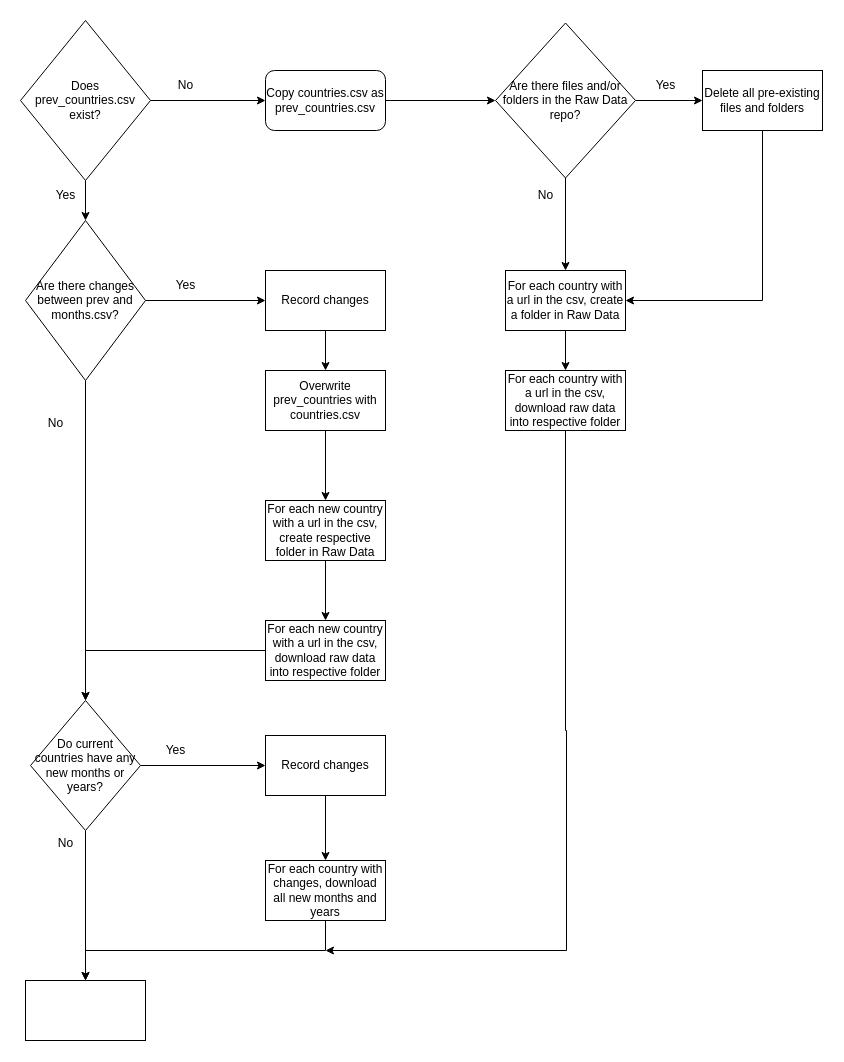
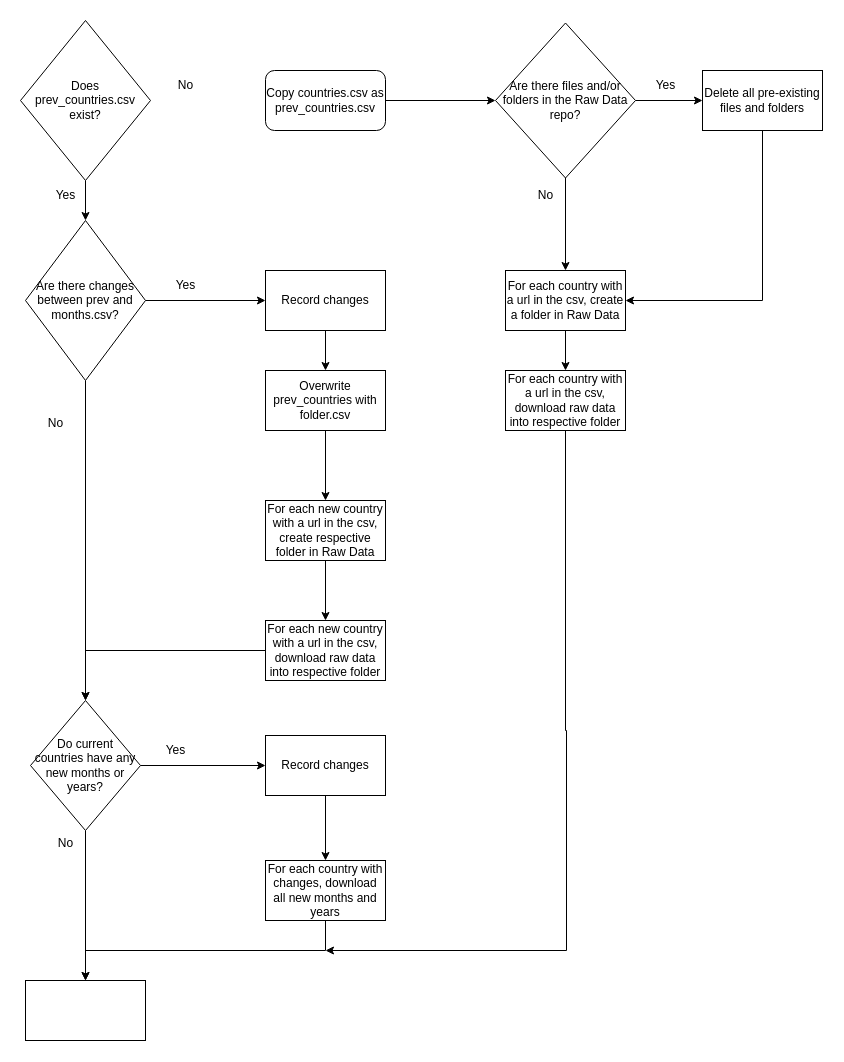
  <mxCell id="0" />
  <mxCell id="1" parent="0" />
- <mxCell id="2" style="edgeStyle=orthogonalEdgeStyle;rounded=0;orthogonalLoop=1;jettySize=auto;html=1;exitX=1;exitY=0.5;exitDx=0;exitDy=0;entryX=0;entryY=0.5;entryDx=0;entryDy=0;" edge="1" parent="1" source="4" target="6"><mxGeometry relative="1" as="geometry" /></mxCell>
  <mxCell id="3" style="edgeStyle=orthogonalEdgeStyle;rounded=0;orthogonalLoop=1;jettySize=auto;html=1;exitX=0.5;exitY=1;exitDx=0;exitDy=0;entryX=0.5;entryY=0;entryDx=0;entryDy=0;" edge="1" parent="1" source="4" target="9"><mxGeometry relative="1" as="geometry" /></mxCell>
  <mxCell id="4" value="Does prev_countries.csv exist?" style="rhombus;whiteSpace=wrap;html=1;" vertex="1" parent="1"><mxGeometry x="20" y="20" width="130" height="160" as="geometry" /></mxCell>
  <mxCell id="5" style="edgeStyle=orthogonalEdgeStyle;rounded=0;orthogonalLoop=1;jettySize=auto;html=1;exitX=1;exitY=0.5;exitDx=0;exitDy=0;entryX=0;entryY=0.5;entryDx=0;entryDy=0;" edge="1" parent="1" source="6" target="19"><mxGeometry relative="1" as="geometry" /></mxCell>
  <mxCell id="6" value="Copy countries.csv as prev_countries.csv" style="whiteSpace=wrap;html=1;rounded=1;" vertex="1" parent="1"><mxGeometry x="265" y="70" width="120" height="60" as="geometry" /></mxCell>
  <mxCell id="7" style="edgeStyle=orthogonalEdgeStyle;rounded=0;orthogonalLoop=1;jettySize=auto;html=1;exitX=1;exitY=0.5;exitDx=0;exitDy=0;entryX=0;entryY=0.5;entryDx=0;entryDy=0;" edge="1" parent="1" source="9" target="11"><mxGeometry relative="1" as="geometry" /></mxCell>
  <mxCell id="8" style="edgeStyle=orthogonalEdgeStyle;rounded=0;orthogonalLoop=1;jettySize=auto;html=1;exitX=0.5;exitY=1;exitDx=0;exitDy=0;entryX=0.5;entryY=0;entryDx=0;entryDy=0;" edge="1" parent="1" source="9" target="34"><mxGeometry relative="1" as="geometry" /></mxCell>
  <mxCell id="9" value="Are there changes between prev and months.csv?" style="rhombus;whiteSpace=wrap;html=1;" vertex="1" parent="1"><mxGeometry x="25" y="220" width="120" height="160" as="geometry" /></mxCell>
  <mxCell id="10" style="edgeStyle=orthogonalEdgeStyle;rounded=0;orthogonalLoop=1;jettySize=auto;html=1;exitX=0.5;exitY=1;exitDx=0;exitDy=0;entryX=0.5;entryY=0;entryDx=0;entryDy=0;" edge="1" parent="1" source="11" target="13"><mxGeometry relative="1" as="geometry" /></mxCell>
  <mxCell id="11" value="Record changes" style="rounded=0;whiteSpace=wrap;html=1;" vertex="1" parent="1"><mxGeometry x="265" y="270" width="120" height="60" as="geometry" /></mxCell>
  <mxCell id="12" style="edgeStyle=orthogonalEdgeStyle;rounded=0;orthogonalLoop=1;jettySize=auto;html=1;exitX=0.5;exitY=1;exitDx=0;exitDy=0;entryX=0.5;entryY=0;entryDx=0;entryDy=0;" edge="1" parent="1" source="13" target="29"><mxGeometry relative="1" as="geometry" /></mxCell>
- <mxCell id="13" value="Overwrite prev_countries with countries.csv" style="rounded=0;whiteSpace=wrap;html=1;" vertex="1" parent="1"><mxGeometry x="265" y="370" width="120" height="60" as="geometry" /></mxCell>
+ <mxCell id="13" value="Overwrite prev_countries with folder.csv" style="rounded=0;whiteSpace=wrap;html=1;" vertex="1" parent="1"><mxGeometry x="265" y="370" width="120" height="60" as="geometry" /></mxCell>
  <mxCell id="14" value="Yes" style="text;html=1;align=center;verticalAlign=middle;resizable=0;points=[];autosize=1;strokeColor=none;fillColor=none;" vertex="1" parent="1"><mxGeometry x="45" y="180" width="40" height="30" as="geometry" /></mxCell>
  <mxCell id="15" value="Yes" style="text;html=1;align=center;verticalAlign=middle;resizable=0;points=[];autosize=1;strokeColor=none;fillColor=none;" vertex="1" parent="1"><mxGeometry x="165" y="270" width="40" height="30" as="geometry" /></mxCell>
  <mxCell id="16" value="No" style="text;html=1;align=center;verticalAlign=middle;resizable=0;points=[];autosize=1;strokeColor=none;fillColor=none;" vertex="1" parent="1"><mxGeometry x="165" y="70" width="40" height="30" as="geometry" /></mxCell>
  <mxCell id="17" style="edgeStyle=orthogonalEdgeStyle;rounded=0;orthogonalLoop=1;jettySize=auto;html=1;exitX=0.5;exitY=1;exitDx=0;exitDy=0;entryX=0.5;entryY=0;entryDx=0;entryDy=0;" edge="1" parent="1" source="19" target="21"><mxGeometry relative="1" as="geometry" /></mxCell>
  <mxCell id="18" style="edgeStyle=orthogonalEdgeStyle;rounded=0;orthogonalLoop=1;jettySize=auto;html=1;exitX=1;exitY=0.5;exitDx=0;exitDy=0;entryX=0;entryY=0.5;entryDx=0;entryDy=0;" edge="1" parent="1" source="19" target="23"><mxGeometry relative="1" as="geometry" /></mxCell>
  <mxCell id="19" value="Are there files and/or folders in the Raw Data repo?" style="rhombus;whiteSpace=wrap;html=1;" vertex="1" parent="1"><mxGeometry x="495" y="22.5" width="140" height="155" as="geometry" /></mxCell>
  <mxCell id="20" style="edgeStyle=orthogonalEdgeStyle;rounded=0;orthogonalLoop=1;jettySize=auto;html=1;exitX=0.5;exitY=1;exitDx=0;exitDy=0;entryX=0.5;entryY=0;entryDx=0;entryDy=0;" edge="1" parent="1" source="21" target="27"><mxGeometry relative="1" as="geometry" /></mxCell>
  <mxCell id="21" value="For each country with a url in the csv, create a folder in Raw Data" style="rounded=0;whiteSpace=wrap;html=1;" vertex="1" parent="1"><mxGeometry x="505" y="270" width="120" height="60" as="geometry" /></mxCell>
  <mxCell id="22" style="edgeStyle=orthogonalEdgeStyle;rounded=0;orthogonalLoop=1;jettySize=auto;html=1;exitX=0.5;exitY=1;exitDx=0;exitDy=0;entryX=1;entryY=0.5;entryDx=0;entryDy=0;" edge="1" parent="1" source="23" target="21"><mxGeometry relative="1" as="geometry" /></mxCell>
  <mxCell id="23" value="Delete all pre-existing files and folders" style="rounded=0;whiteSpace=wrap;html=1;" vertex="1" parent="1"><mxGeometry x="702" y="70" width="120" height="60" as="geometry" /></mxCell>
  <mxCell id="24" value="Yes" style="text;html=1;align=center;verticalAlign=middle;resizable=0;points=[];autosize=1;strokeColor=none;fillColor=none;" vertex="1" parent="1"><mxGeometry x="645" y="70" width="40" height="30" as="geometry" /></mxCell>
  <mxCell id="25" value="No" style="text;html=1;align=center;verticalAlign=middle;resizable=0;points=[];autosize=1;strokeColor=none;fillColor=none;" vertex="1" parent="1"><mxGeometry x="525" y="180" width="40" height="30" as="geometry" /></mxCell>
  <mxCell id="26" style="edgeStyle=orthogonalEdgeStyle;rounded=0;orthogonalLoop=1;jettySize=auto;html=1;exitX=0.5;exitY=1;exitDx=0;exitDy=0;" edge="1" parent="1" source="27"><mxGeometry relative="1" as="geometry"><mxPoint x="325" y="950" as="targetPoint" /><Array as="points"><mxPoint x="565" y="730" /><mxPoint x="566" y="730" /></Array></mxGeometry></mxCell>
  <mxCell id="27" value="For each country with a url in the csv, download raw data into respective folder" style="rounded=0;whiteSpace=wrap;html=1;" vertex="1" parent="1"><mxGeometry x="505" y="370" width="120" height="60" as="geometry" /></mxCell>
  <mxCell id="28" style="edgeStyle=orthogonalEdgeStyle;rounded=0;orthogonalLoop=1;jettySize=auto;html=1;exitX=0.5;exitY=1;exitDx=0;exitDy=0;" edge="1" parent="1" source="29" target="31"><mxGeometry relative="1" as="geometry" /></mxCell>
  <mxCell id="29" value="For each new country with a url in the csv, create respective folder in Raw Data" style="rounded=0;whiteSpace=wrap;html=1;" vertex="1" parent="1"><mxGeometry x="265" y="500" width="120" height="60" as="geometry" /></mxCell>
  <mxCell id="30" style="edgeStyle=orthogonalEdgeStyle;rounded=0;orthogonalLoop=1;jettySize=auto;html=1;exitX=0;exitY=0.5;exitDx=0;exitDy=0;entryX=0.5;entryY=0;entryDx=0;entryDy=0;" edge="1" parent="1" source="31" target="34"><mxGeometry relative="1" as="geometry" /></mxCell>
  <mxCell id="31" value="For each new country with a url in the csv, download raw data into respective folder" style="rounded=0;whiteSpace=wrap;html=1;" vertex="1" parent="1"><mxGeometry x="265" y="620" width="120" height="60" as="geometry" /></mxCell>
  <mxCell id="32" style="edgeStyle=orthogonalEdgeStyle;rounded=0;orthogonalLoop=1;jettySize=auto;html=1;exitX=1;exitY=0.5;exitDx=0;exitDy=0;entryX=0;entryY=0.5;entryDx=0;entryDy=0;" edge="1" parent="1" source="34" target="36"><mxGeometry relative="1" as="geometry" /></mxCell>
  <mxCell id="33" style="edgeStyle=orthogonalEdgeStyle;rounded=0;orthogonalLoop=1;jettySize=auto;html=1;exitX=0.5;exitY=1;exitDx=0;exitDy=0;entryX=0.5;entryY=0;entryDx=0;entryDy=0;" edge="1" parent="1" source="34" target="41"><mxGeometry relative="1" as="geometry" /></mxCell>
  <mxCell id="34" value="Do current countries have any new months or years?" style="rhombus;whiteSpace=wrap;html=1;" vertex="1" parent="1"><mxGeometry x="30" y="700" width="110" height="130" as="geometry" /></mxCell>
  <mxCell id="35" style="edgeStyle=orthogonalEdgeStyle;rounded=0;orthogonalLoop=1;jettySize=auto;html=1;exitX=0.5;exitY=1;exitDx=0;exitDy=0;entryX=0.5;entryY=0;entryDx=0;entryDy=0;" edge="1" parent="1" source="36" target="39"><mxGeometry relative="1" as="geometry" /></mxCell>
  <mxCell id="36" value="Record changes" style="rounded=0;whiteSpace=wrap;html=1;" vertex="1" parent="1"><mxGeometry x="265" y="735" width="120" height="60" as="geometry" /></mxCell>
  <mxCell id="37" value="No" style="text;html=1;align=center;verticalAlign=middle;resizable=0;points=[];autosize=1;strokeColor=none;fillColor=none;" vertex="1" parent="1"><mxGeometry x="35" y="408" width="40" height="30" as="geometry" /></mxCell>
  <mxCell id="38" style="edgeStyle=orthogonalEdgeStyle;rounded=0;orthogonalLoop=1;jettySize=auto;html=1;exitX=0.5;exitY=1;exitDx=0;exitDy=0;entryX=0.5;entryY=0;entryDx=0;entryDy=0;" edge="1" parent="1" source="39" target="41"><mxGeometry relative="1" as="geometry" /></mxCell>
  <mxCell id="39" value="For each country with changes, download all new months and years" style="rounded=0;whiteSpace=wrap;html=1;" vertex="1" parent="1"><mxGeometry x="265" y="860" width="120" height="60" as="geometry" /></mxCell>
  <mxCell id="40" value="Yes" style="text;html=1;align=center;verticalAlign=middle;resizable=0;points=[];autosize=1;strokeColor=none;fillColor=none;" vertex="1" parent="1"><mxGeometry x="155" y="735" width="40" height="30" as="geometry" /></mxCell>
  <mxCell id="41" value="" style="rounded=0;whiteSpace=wrap;html=1;" vertex="1" parent="1"><mxGeometry x="25" y="980" width="120" height="60" as="geometry" /></mxCell>
  <mxCell id="42" value="No" style="text;html=1;align=center;verticalAlign=middle;resizable=0;points=[];autosize=1;strokeColor=none;fillColor=none;" vertex="1" parent="1"><mxGeometry x="45" y="828" width="40" height="30" as="geometry" /></mxCell>
